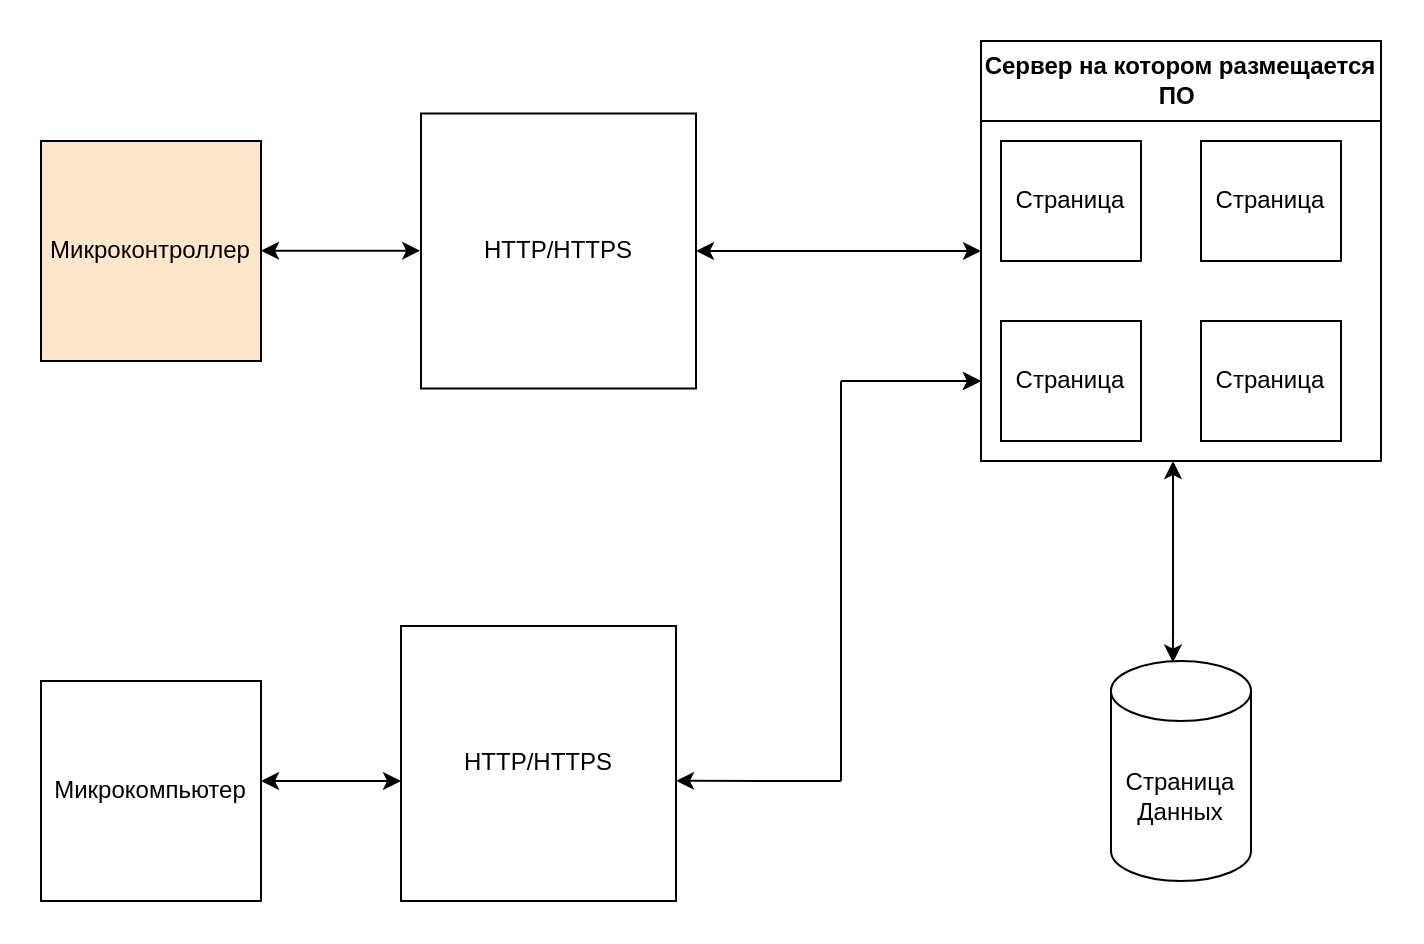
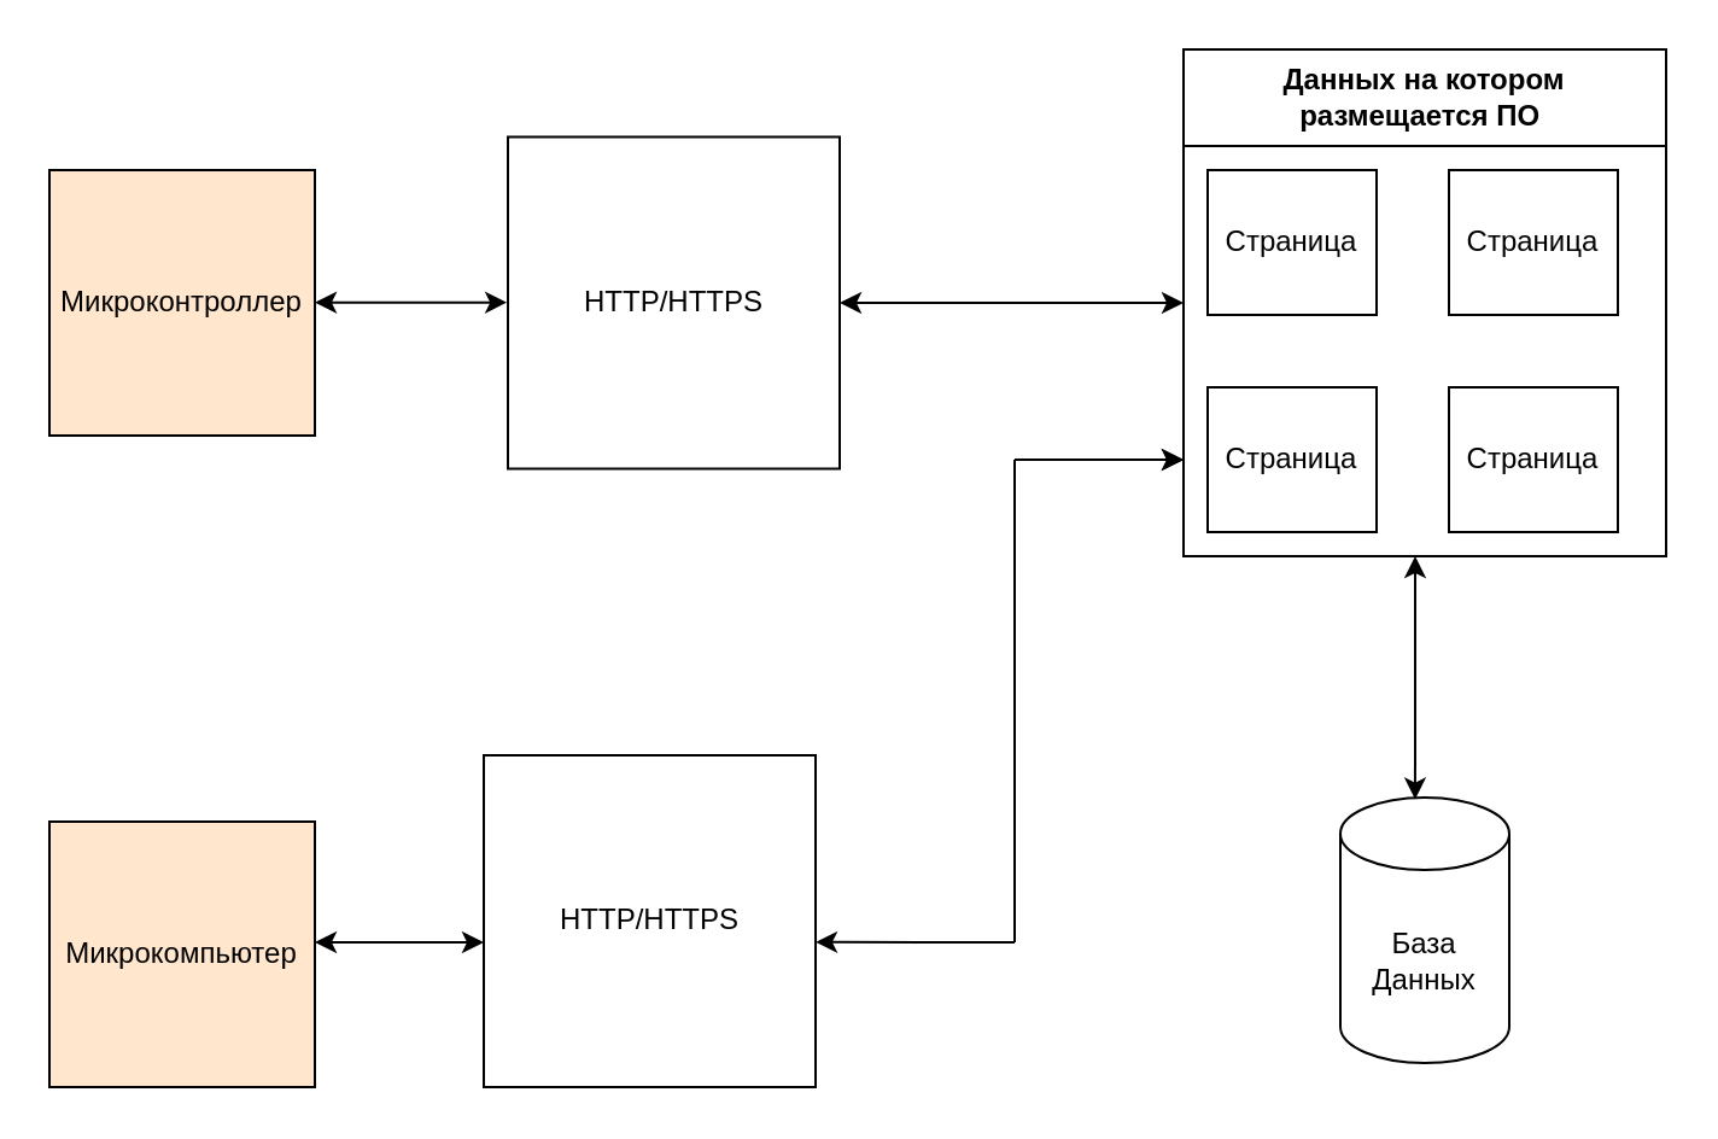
  <mxCell id="0" />
  <mxCell id="1" parent="0" />
  <mxCell id="2" value="Микроконтроллер" style="whiteSpace=wrap;html=1;aspect=fixed;fillColor=#ffe6cc;" vertex="1" parent="1"><mxGeometry x="20" y="70" width="110" height="110" as="geometry" /></mxCell>
- <mxCell id="3" value="Микрокомпьютер" style="whiteSpace=wrap;html=1;aspect=fixed;" vertex="1" parent="1"><mxGeometry x="20" y="340" width="110" height="110" as="geometry" /></mxCell>
- <mxCell id="4" value="Сервер на котором размещается ПО&amp;nbsp;" style="swimlane;whiteSpace=wrap;html=1;startSize=40;" vertex="1" parent="1"><mxGeometry x="490" y="20" width="200" height="210" as="geometry" /></mxCell>
+ <mxCell id="3" value="Микрокомпьютер" style="whiteSpace=wrap;html=1;aspect=fixed;fillColor=#ffe6cc;" vertex="1" parent="1"><mxGeometry x="20" y="340" width="110" height="110" as="geometry" /></mxCell>
+ <mxCell id="4" value="Данных на котором размещается ПО&amp;nbsp;" style="swimlane;whiteSpace=wrap;html=1;startSize=40;" vertex="1" parent="1"><mxGeometry x="490" y="20" width="200" height="210" as="geometry" /></mxCell>
  <mxCell id="5" value="Страница&lt;span style=&quot;color: rgba(0, 0, 0, 0); font-family: monospace; font-size: 0px; text-align: start; text-wrap: nowrap;&quot;&gt;%3CmxGraphModel%3E%3Croot%3E%3CmxCell%20id%3D%220%22%2F%3E%3CmxCell%20id%3D%221%22%20parent%3D%220%22%2F%3E%3CmxCell%20id%3D%222%22%20value%3D%22%22%20style%3D%22whiteSpace%3Dwrap%3Bhtml%3D1%3B%22%20vertex%3D%221%22%20parent%3D%221%22%3E%3CmxGeometry%20x%3D%22520%22%20y%3D%22330%22%20width%3D%2270%22%20height%3D%2260%22%20as%3D%22geometry%22%2F%3E%3C%2FmxCell%3E%3C%2Froot%3E%3C%2FmxGraphModel%3E&lt;/span&gt;" style="whiteSpace=wrap;html=1;" vertex="1" parent="4"><mxGeometry x="10" y="50" width="70" height="60" as="geometry" /></mxCell>
  <mxCell id="6" value="Страница" style="whiteSpace=wrap;html=1;" vertex="1" parent="4"><mxGeometry x="110" y="50" width="70" height="60" as="geometry" /></mxCell>
  <mxCell id="7" value="Страница" style="whiteSpace=wrap;html=1;" vertex="1" parent="4"><mxGeometry x="10" y="140" width="70" height="60" as="geometry" /></mxCell>
  <mxCell id="8" value="Страница" style="whiteSpace=wrap;html=1;" vertex="1" parent="4"><mxGeometry x="110" y="140" width="70" height="60" as="geometry" /></mxCell>
- <mxCell id="9" value="Страница Данных" style="shape=cylinder3;whiteSpace=wrap;html=1;boundedLbl=1;backgroundOutline=1;size=15;" vertex="1" parent="1"><mxGeometry x="555" y="330" width="70" height="110" as="geometry" /></mxCell>
+ <mxCell id="9" value="База Данных" style="shape=cylinder3;whiteSpace=wrap;html=1;boundedLbl=1;backgroundOutline=1;size=15;" vertex="1" parent="1"><mxGeometry x="555" y="330" width="70" height="110" as="geometry" /></mxCell>
  <mxCell id="10" value="HTTP/HTTPS" style="whiteSpace=wrap;html=1;aspect=fixed;" vertex="1" parent="1"><mxGeometry x="200" y="312.5" width="137.5" height="137.5" as="geometry" /></mxCell>
  <mxCell id="11" value="" style="endArrow=none;html=1;rounded=0;" edge="1" parent="1"><mxGeometry width="50" height="50" relative="1" as="geometry"><mxPoint x="420" y="390" as="sourcePoint" /><mxPoint x="420" y="330" as="targetPoint" /></mxGeometry></mxCell>
  <mxCell id="12" value="" style="endArrow=none;html=1;rounded=0;" edge="1" parent="1"><mxGeometry width="50" height="50" relative="1" as="geometry"><mxPoint x="420" y="390" as="sourcePoint" /><mxPoint x="420" y="190" as="targetPoint" /></mxGeometry></mxCell>
  <mxCell id="13" value="" style="endArrow=classic;html=1;rounded=0;" edge="1" parent="1"><mxGeometry width="50" height="50" relative="1" as="geometry"><mxPoint x="430" y="190" as="sourcePoint" /><mxPoint x="490" y="190" as="targetPoint" /></mxGeometry></mxCell>
  <mxCell id="14" value="" style="endArrow=classic;html=1;rounded=0;" edge="1" parent="1"><mxGeometry width="50" height="50" relative="1" as="geometry"><mxPoint x="420" y="190" as="sourcePoint" /><mxPoint x="490" y="190" as="targetPoint" /></mxGeometry></mxCell>
  <mxCell id="15" value="HTTP/HTTPS" style="whiteSpace=wrap;html=1;aspect=fixed;" vertex="1" parent="1"><mxGeometry x="210" y="56.25" width="137.5" height="137.5" as="geometry" /></mxCell>
  <mxCell id="16" value="" style="endArrow=classic;startArrow=classic;html=1;rounded=0;exitX=0.357;exitY=0.007;exitDx=0;exitDy=0;exitPerimeter=0;" edge="1" parent="1"><mxGeometry width="50" height="50" relative="1" as="geometry"><mxPoint x="585.99" y="330.77" as="sourcePoint" /><mxPoint x="586" y="230" as="targetPoint" /></mxGeometry></mxCell>
  <mxCell id="17" value="" style="endArrow=classic;startArrow=classic;html=1;rounded=0;" edge="1" parent="1"><mxGeometry width="50" height="50" relative="1" as="geometry"><mxPoint x="130" y="390" as="sourcePoint" /><mxPoint x="200" y="390" as="targetPoint" /></mxGeometry></mxCell>
  <mxCell id="18" value="" style="endArrow=classic;startArrow=classic;html=1;rounded=0;entryX=-0.003;entryY=0.609;entryDx=0;entryDy=0;entryPerimeter=0;" edge="1" parent="1"><mxGeometry width="50" height="50" relative="1" as="geometry"><mxPoint x="130" y="124.85" as="sourcePoint" /><mxPoint x="209.587" y="124.838" as="targetPoint" /></mxGeometry></mxCell>
  <mxCell id="19" value="" style="endArrow=classic;html=1;rounded=0;" edge="1" parent="1"><mxGeometry width="50" height="50" relative="1" as="geometry"><mxPoint x="420" y="390" as="sourcePoint" /><mxPoint x="337.5" y="389.92" as="targetPoint" /></mxGeometry></mxCell>
  <mxCell id="20" value="" style="endArrow=classic;startArrow=classic;html=1;rounded=0;entryX=0;entryY=0.5;entryDx=0;entryDy=0;exitX=1;exitY=0.5;exitDx=0;exitDy=0;" edge="1" parent="1" source="15" target="4"><mxGeometry width="50" height="50" relative="1" as="geometry"><mxPoint x="350" y="125" as="sourcePoint" /><mxPoint x="410" y="124.83" as="targetPoint" /></mxGeometry></mxCell>
